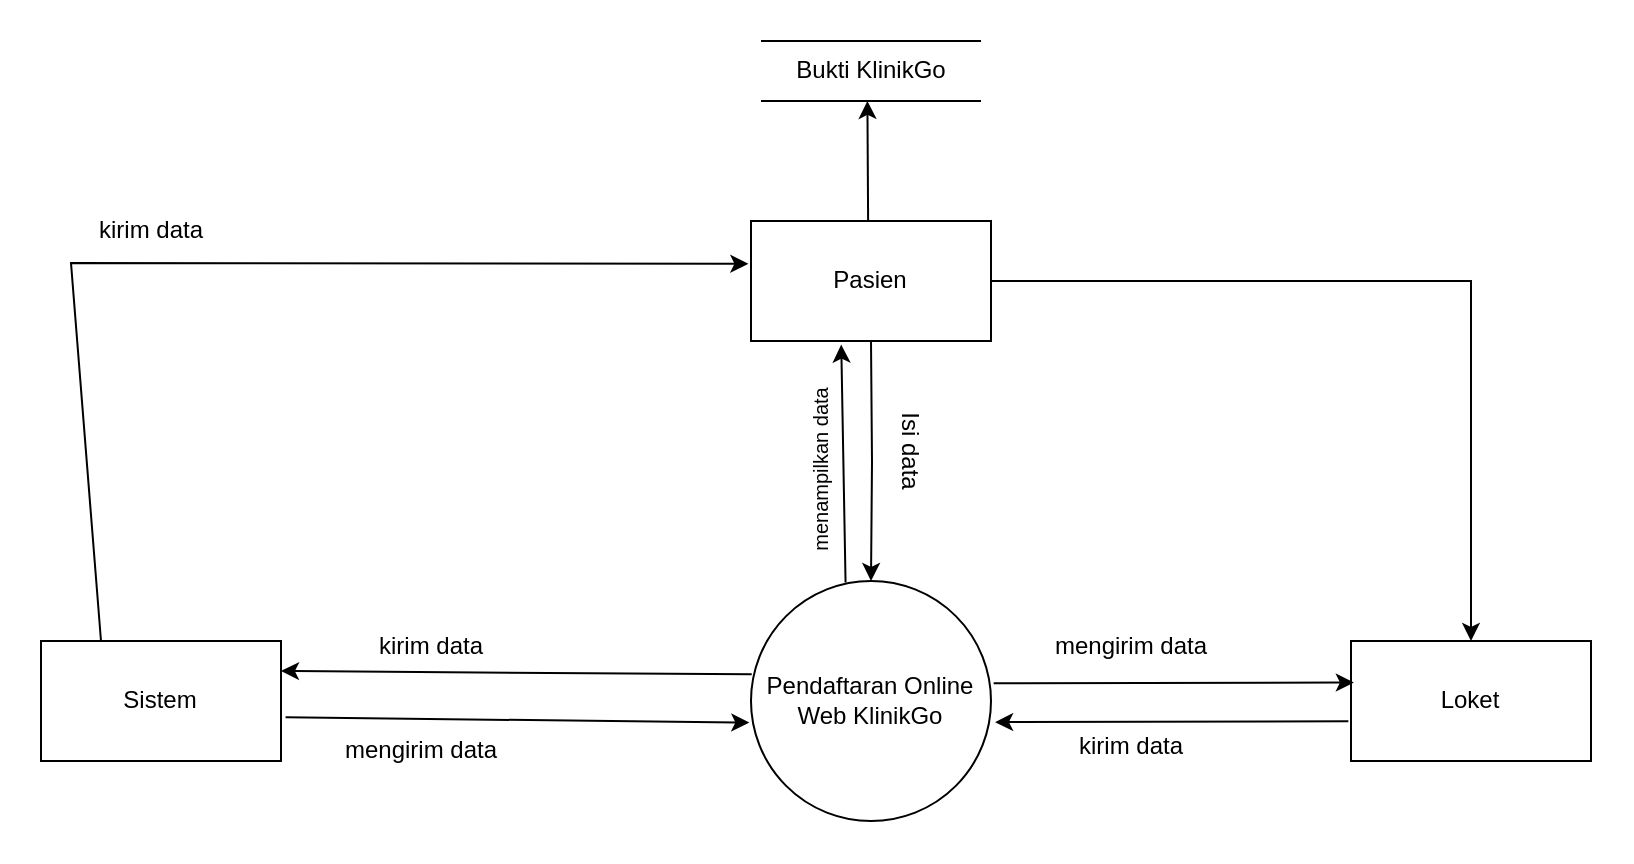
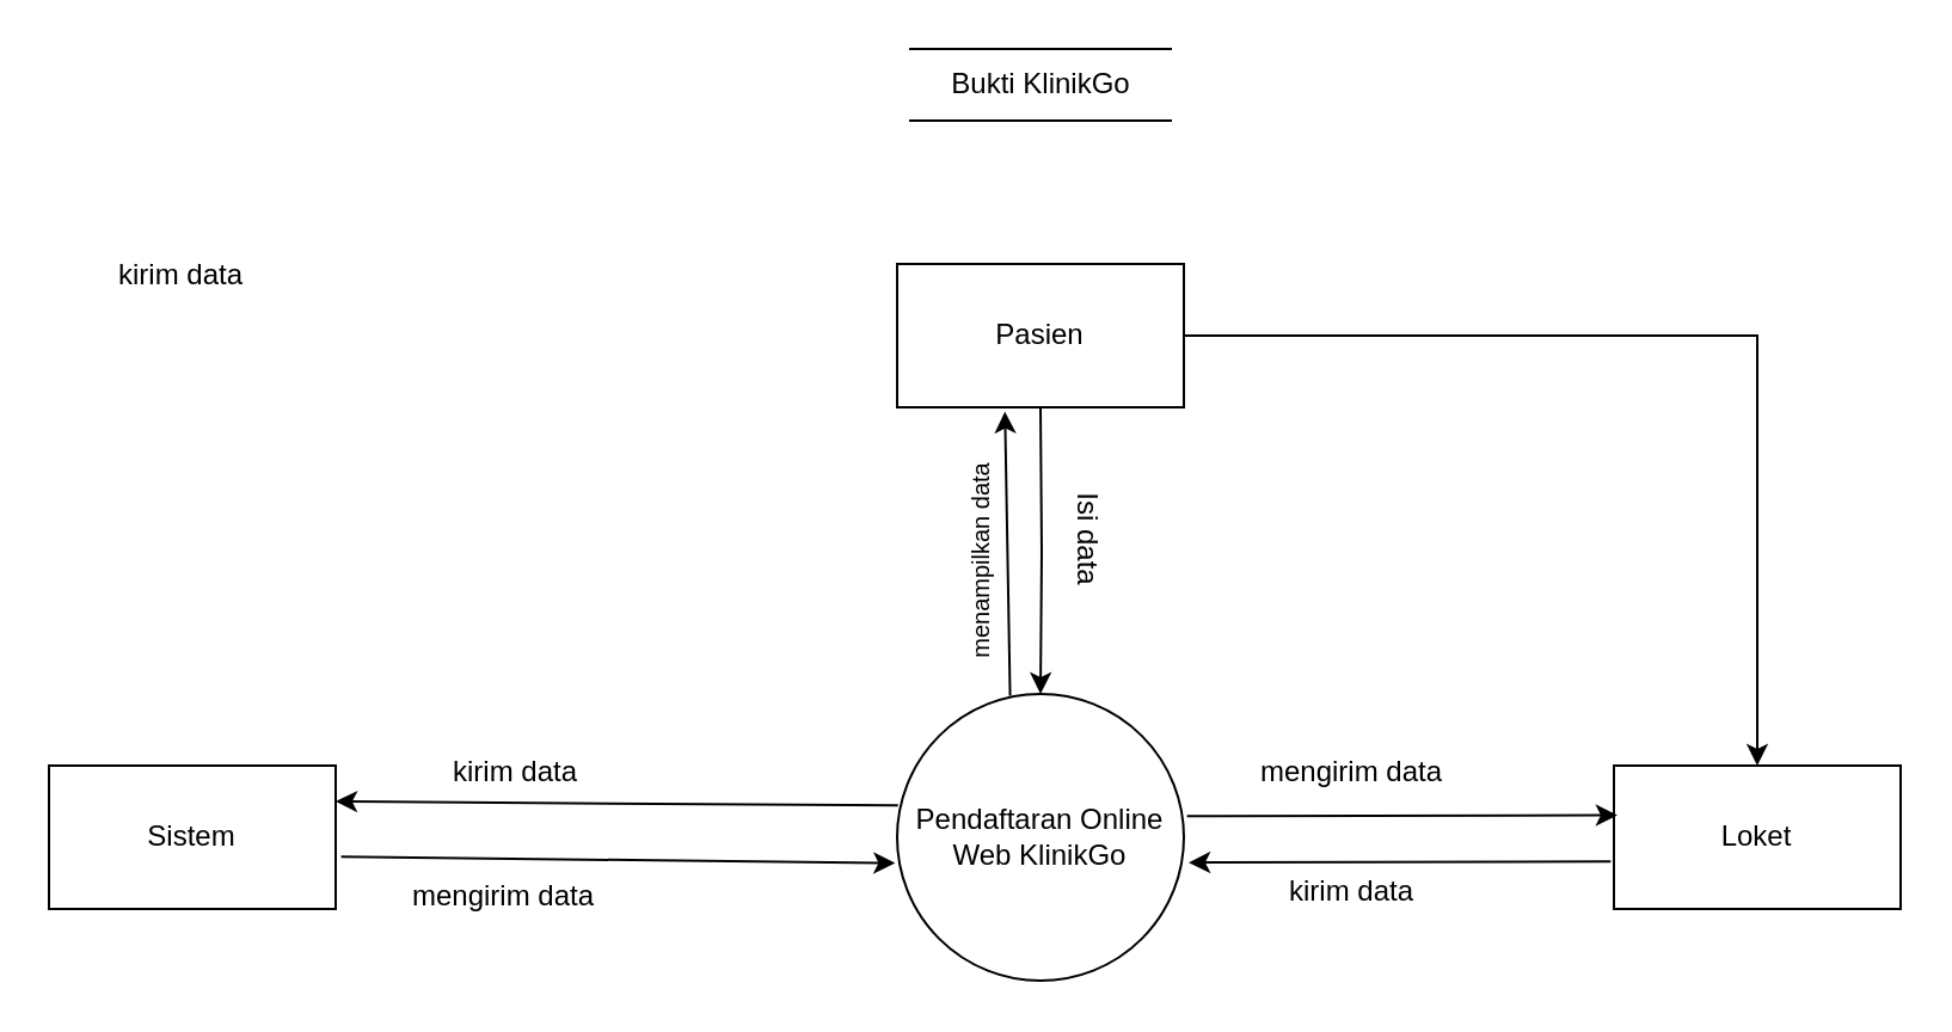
  <mxCell id="0" />
  <mxCell id="1" parent="0" />
  <mxCell id="2" value="Pendaftaran Online Web KlinikGo" style="ellipse;whiteSpace=wrap;html=1;aspect=fixed;" vertex="1" parent="1"><mxGeometry x="375" y="290" width="120" height="120" as="geometry" /></mxCell>
  <mxCell id="3" value="" style="edgeStyle=orthogonalEdgeStyle;rounded=0;orthogonalLoop=1;jettySize=auto;html=1;" edge="1" parent="1" target="2"><mxGeometry relative="1" as="geometry"><mxPoint x="435" y="170" as="sourcePoint" /></mxGeometry></mxCell>
  <mxCell id="4" value="Pasien" style="rounded=0;whiteSpace=wrap;html=1;" vertex="1" parent="1"><mxGeometry x="375" y="110" width="120" height="60" as="geometry" /></mxCell>
  <mxCell id="5" value="Sistem" style="rounded=0;whiteSpace=wrap;html=1;" vertex="1" parent="1"><mxGeometry x="20" y="320" width="120" height="60" as="geometry" /></mxCell>
  <mxCell id="6" value="Loket" style="rounded=0;whiteSpace=wrap;html=1;" vertex="1" parent="1"><mxGeometry x="675" y="320" width="120" height="60" as="geometry" /></mxCell>
  <mxCell id="7" value="Isi data" style="text;html=1;align=center;verticalAlign=middle;resizable=0;points=[];autosize=1;strokeColor=none;fillColor=none;rotation=90;" vertex="1" parent="1"><mxGeometry x="425" y="210" width="60" height="30" as="geometry" /></mxCell>
  <mxCell id="8" value="" style="endArrow=classic;html=1;rounded=0;entryX=0.376;entryY=1.03;entryDx=0;entryDy=0;entryPerimeter=0;exitX=0.394;exitY=0.006;exitDx=0;exitDy=0;exitPerimeter=0;" edge="1" parent="1" source="2" target="4"><mxGeometry width="50" height="50" relative="1" as="geometry"><mxPoint x="545" y="320" as="sourcePoint" /><mxPoint x="595" y="270" as="targetPoint" /></mxGeometry></mxCell>
- <mxCell id="9" value="" style="endArrow=classic;html=1;rounded=0;entryX=-0.011;entryY=0.357;entryDx=0;entryDy=0;entryPerimeter=0;exitX=0.25;exitY=0;exitDx=0;exitDy=0;" edge="1" parent="1" source="5" target="4"><mxGeometry width="50" height="50" relative="1" as="geometry"><mxPoint x="185" y="320" as="sourcePoint" /><mxPoint x="235" y="270" as="targetPoint" /><Array as="points"><mxPoint x="35" y="131" /></Array></mxGeometry></mxCell>
  <mxCell id="10" value="kirim data" style="text;html=1;align=center;verticalAlign=middle;resizable=0;points=[];autosize=1;strokeColor=none;fillColor=none;" vertex="1" parent="1"><mxGeometry x="35" y="100" width="80" height="30" as="geometry" /></mxCell>
  <mxCell id="11" value="" style="endArrow=classic;html=1;rounded=0;entryX=1;entryY=0.25;entryDx=0;entryDy=0;exitX=0.003;exitY=0.389;exitDx=0;exitDy=0;exitPerimeter=0;" edge="1" parent="1" source="2" target="5"><mxGeometry width="50" height="50" relative="1" as="geometry"><mxPoint x="335" y="370" as="sourcePoint" /><mxPoint x="385" y="320" as="targetPoint" /></mxGeometry></mxCell>
  <mxCell id="12" value="kirim data" style="text;html=1;align=center;verticalAlign=middle;resizable=0;points=[];autosize=1;strokeColor=none;fillColor=none;" vertex="1" parent="1"><mxGeometry x="175" y="308" width="80" height="30" as="geometry" /></mxCell>
  <mxCell id="13" value="" style="endArrow=classic;html=1;rounded=0;exitX=1.019;exitY=0.636;exitDx=0;exitDy=0;exitPerimeter=0;entryX=-0.007;entryY=0.59;entryDx=0;entryDy=0;entryPerimeter=0;" edge="1" parent="1" source="5" target="2"><mxGeometry width="50" height="50" relative="1" as="geometry"><mxPoint x="325" y="370" as="sourcePoint" /><mxPoint x="355" y="370" as="targetPoint" /></mxGeometry></mxCell>
  <mxCell id="14" value="mengirim data" style="text;html=1;align=center;verticalAlign=middle;resizable=0;points=[];autosize=1;strokeColor=none;fillColor=none;" vertex="1" parent="1"><mxGeometry x="160" y="360" width="100" height="30" as="geometry" /></mxCell>
  <mxCell id="15" value="" style="endArrow=none;html=1;rounded=0;" edge="1" parent="1"><mxGeometry width="50" height="50" relative="1" as="geometry"><mxPoint x="380" y="50" as="sourcePoint" /><mxPoint x="490" y="50" as="targetPoint" /></mxGeometry></mxCell>
  <mxCell id="16" value="Bukti KlinikGo" style="text;html=1;align=center;verticalAlign=middle;resizable=0;points=[];autosize=1;strokeColor=none;fillColor=none;" vertex="1" parent="1"><mxGeometry x="375" y="20" width="120" height="30" as="geometry" /></mxCell>
  <mxCell id="17" value="" style="endArrow=none;html=1;rounded=0;" edge="1" parent="1"><mxGeometry width="50" height="50" relative="1" as="geometry"><mxPoint x="380" y="20" as="sourcePoint" /><mxPoint x="490" y="20" as="targetPoint" /></mxGeometry></mxCell>
- <mxCell id="18" value="" style="endArrow=classic;html=1;rounded=0;exitX=0.488;exitY=0.007;exitDx=0;exitDy=0;entryX=0.485;entryY=0.998;entryDx=0;entryDy=0;entryPerimeter=0;exitPerimeter=0;" edge="1" parent="1" source="4" target="16"><mxGeometry width="50" height="50" relative="1" as="geometry"><mxPoint x="445" y="80" as="sourcePoint" /><mxPoint x="495" y="30" as="targetPoint" /></mxGeometry></mxCell>
  <mxCell id="19" value="" style="endArrow=classic;html=1;rounded=0;exitX=1.011;exitY=0.426;exitDx=0;exitDy=0;exitPerimeter=0;entryX=0.012;entryY=0.346;entryDx=0;entryDy=0;entryPerimeter=0;" edge="1" parent="1" source="2" target="6"><mxGeometry width="50" height="50" relative="1" as="geometry"><mxPoint x="515" y="360" as="sourcePoint" /><mxPoint x="565" y="310" as="targetPoint" /></mxGeometry></mxCell>
  <mxCell id="20" value="" style="endArrow=classic;html=1;rounded=0;entryX=1.017;entryY=0.588;entryDx=0;entryDy=0;entryPerimeter=0;exitX=-0.011;exitY=0.669;exitDx=0;exitDy=0;exitPerimeter=0;" edge="1" parent="1" source="6" target="2"><mxGeometry width="50" height="50" relative="1" as="geometry"><mxPoint x="565" y="420" as="sourcePoint" /><mxPoint x="615" y="370" as="targetPoint" /></mxGeometry></mxCell>
  <mxCell id="21" value="mengirim data" style="text;html=1;align=center;verticalAlign=middle;resizable=0;points=[];autosize=1;strokeColor=none;fillColor=none;" vertex="1" parent="1"><mxGeometry x="515" y="308" width="100" height="30" as="geometry" /></mxCell>
  <mxCell id="22" value="" style="endArrow=classic;html=1;rounded=0;exitX=1;exitY=0.5;exitDx=0;exitDy=0;entryX=0.5;entryY=0;entryDx=0;entryDy=0;" edge="1" parent="1" source="4" target="6"><mxGeometry width="50" height="50" relative="1" as="geometry"><mxPoint x="385" y="210" as="sourcePoint" /><mxPoint x="435" y="160" as="targetPoint" /><Array as="points"><mxPoint x="735" y="140" /></Array></mxGeometry></mxCell>
  <mxCell id="23" value="kirim data" style="text;html=1;align=center;verticalAlign=middle;resizable=0;points=[];autosize=1;strokeColor=none;fillColor=none;" vertex="1" parent="1"><mxGeometry x="525" y="358" width="80" height="30" as="geometry" /></mxCell>
  <mxCell id="24" value="&lt;font style=&quot;font-size: 10px;&quot;&gt;menampilkan data&lt;/font&gt;" style="text;html=1;align=center;verticalAlign=middle;resizable=0;points=[];autosize=1;strokeColor=none;fillColor=none;rotation=-90;" vertex="1" parent="1"><mxGeometry x="355" y="220" width="110" height="30" as="geometry" /></mxCell>
